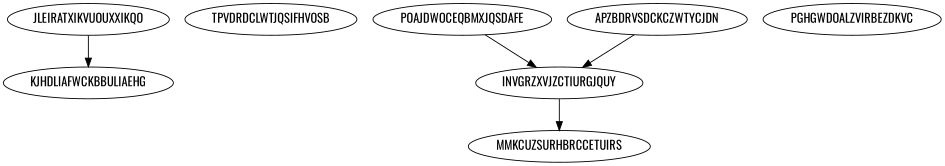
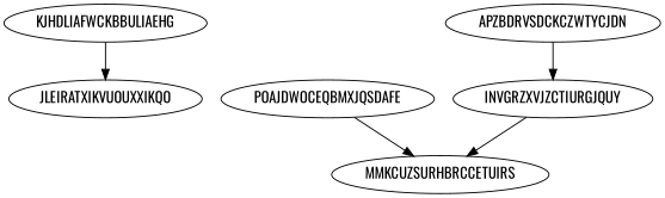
  digraph {
    fontname=Oswald
    node [Processor=1 Start=0 Weight=13 fontname=Oswald]
    edge [fontname=Oswald]
    KJHDLIAFWCKBBULIAEHG [Weight=19]
    JLEIRATXIKVUOUXXIKQO [Start=45 Weight=12]
-   TPVDRDCLWTJQSIFHVOSB [Start=19 Weight=15]
    POAJDWOCEQBMXJQSDAFE [Processor=2 Start=18 Weight=11]
    INVGRZXVJZCTIURGJQUY [Processor=2 Start=29 Weight=16]
    MMKCUZSURHBRCCETUIRS [Processor=2 Start=45 Weight=17]
-   PGHGWDOALZVIRBEZDKVC [Processor=3]
    APZBDRVSDCKCZWTYCJDN [Processor=3 Start=57]
-   JLEIRATXIKVUOUXXIKQO -> KJHDLIAFWCKBBULIAEHG [Weight=19]
-   POAJDWOCEQBMXJQSDAFE -> INVGRZXVJZCTIURGJQUY [Weight=20]
+   KJHDLIAFWCKBBULIAEHG -> JLEIRATXIKVUOUXXIKQO [Weight=19]
+   POAJDWOCEQBMXJQSDAFE -> MMKCUZSURHBRCCETUIRS [Weight=20]
    INVGRZXVJZCTIURGJQUY -> MMKCUZSURHBRCCETUIRS [Weight=13]
    APZBDRVSDCKCZWTYCJDN -> INVGRZXVJZCTIURGJQUY [Weight=12]
  }
